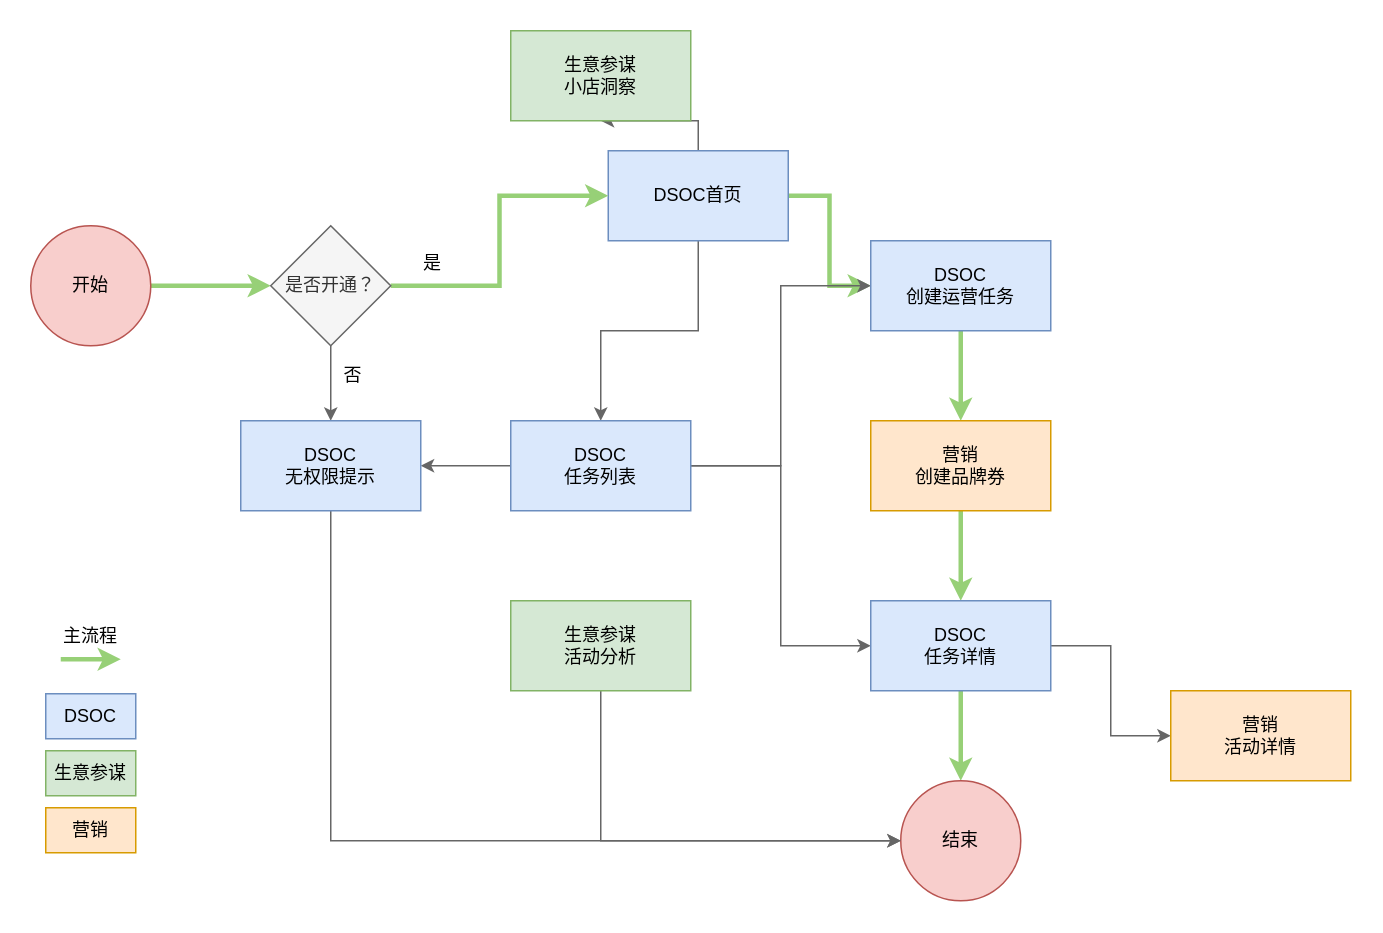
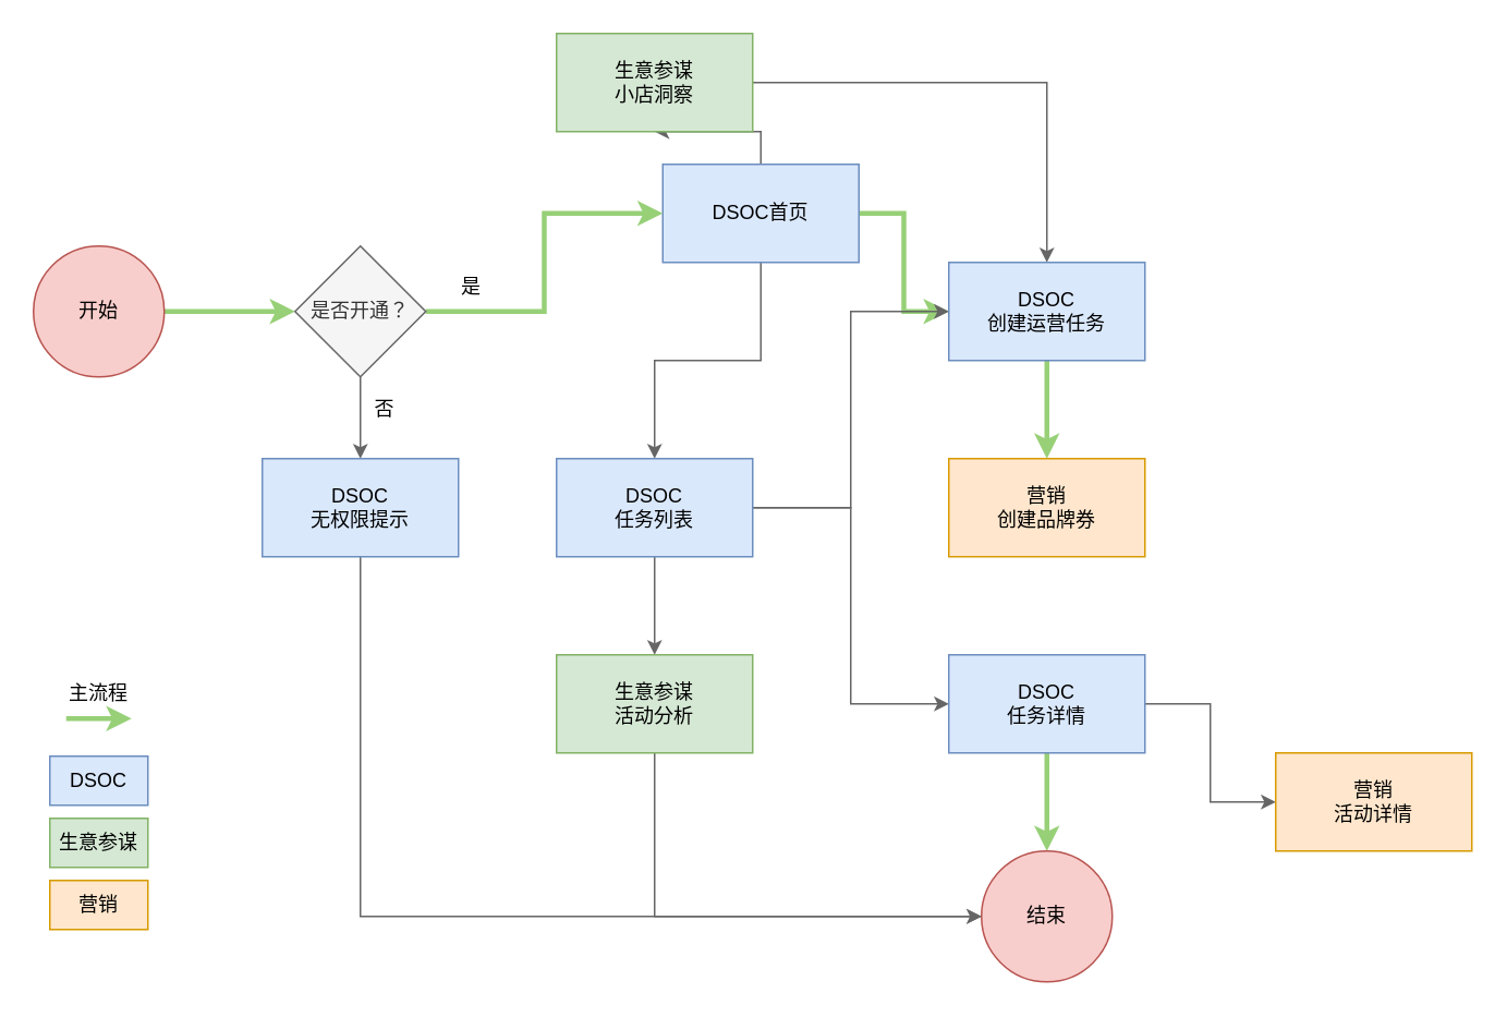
  <mxCell id="0" />
  <mxCell id="1" parent="0" />
  <mxCell id="2" value="" style="edgeStyle=orthogonalEdgeStyle;rounded=0;orthogonalLoop=1;jettySize=auto;html=1;strokeWidth=3;strokeColor=#97D077;" parent="1" source="3" edge="1"><mxGeometry relative="1" as="geometry"><mxPoint x="180" y="190" as="targetPoint" /></mxGeometry></mxCell>
  <mxCell id="3" value="开始" style="ellipse;whiteSpace=wrap;html=1;aspect=fixed;fillColor=#f8cecc;strokeColor=#b85450;" parent="1" vertex="1"><mxGeometry x="20" y="150" width="80" height="80" as="geometry" /></mxCell>
  <mxCell id="4" value="" style="edgeStyle=orthogonalEdgeStyle;rounded=0;orthogonalLoop=1;jettySize=auto;html=1;strokeColor=#97D077;strokeWidth=3;" parent="1" source="7" target="15" edge="1"><mxGeometry relative="1" as="geometry" /></mxCell>
  <mxCell id="5" value="" style="edgeStyle=orthogonalEdgeStyle;rounded=0;orthogonalLoop=1;jettySize=auto;html=1;strokeColor=#666666;" parent="1" source="7" target="13" edge="1"><mxGeometry relative="1" as="geometry" /></mxCell>
  <mxCell id="6" value="" style="edgeStyle=orthogonalEdgeStyle;rounded=0;orthogonalLoop=1;jettySize=auto;html=1;strokeColor=#666666;" parent="1" source="7" target="11" edge="1"><mxGeometry relative="1" as="geometry" /></mxCell>
  <mxCell id="7" value="DSOC首页" style="rounded=0;whiteSpace=wrap;html=1;fillColor=#dae8fc;strokeColor=#6c8ebf;" parent="1" vertex="1"><mxGeometry x="405" y="100" width="120" height="60" as="geometry" /></mxCell>
  <mxCell id="8" value="" style="edgeStyle=orthogonalEdgeStyle;rounded=0;orthogonalLoop=1;jettySize=auto;html=1;entryX=0;entryY=0.5;entryDx=0;entryDy=0;strokeColor=#666666;" parent="1" source="11" target="15" edge="1"><mxGeometry relative="1" as="geometry" /></mxCell>
  <mxCell id="9" value="" style="edgeStyle=orthogonalEdgeStyle;rounded=0;orthogonalLoop=1;jettySize=auto;html=1;entryX=0;entryY=0.5;entryDx=0;entryDy=0;strokeColor=#666666;" parent="1" source="11" target="20" edge="1"><mxGeometry relative="1" as="geometry"><mxPoint x="400" y="420" as="targetPoint" /></mxGeometry></mxCell>
- <mxCell id="10" value="" style="edgeStyle=orthogonalEdgeStyle;rounded=0;orthogonalLoop=1;jettySize=auto;html=1;strokeColor=#666666;strokeWidth=1;" edge="1" parent="1" source="11" target="27"><mxGeometry relative="1" as="geometry" /></mxCell>
+ <mxCell id="10" value="" style="edgeStyle=orthogonalEdgeStyle;rounded=0;orthogonalLoop=1;jettySize=auto;html=1;strokeColor=#666666;strokeWidth=1;" edge="1" parent="1" source="11" target="33"><mxGeometry relative="1" as="geometry" /></mxCell>
  <mxCell id="11" value="DSOC&lt;br&gt;任务列表" style="rounded=0;whiteSpace=wrap;html=1;fillColor=#dae8fc;strokeColor=#6c8ebf;" parent="1" vertex="1"><mxGeometry x="340" y="280" width="120" height="60" as="geometry" /></mxCell>
+ <mxCell id="12" value="" style="edgeStyle=orthogonalEdgeStyle;rounded=0;orthogonalLoop=1;jettySize=auto;html=1;entryX=0.5;entryY=0;entryDx=0;entryDy=0;strokeColor=#666666;" parent="1" source="13" target="15" edge="1"><mxGeometry relative="1" as="geometry"><mxPoint x="540" y="50" as="targetPoint" /></mxGeometry></mxCell>
  <mxCell id="13" value="生意参谋&lt;br&gt;小店洞察" style="rounded=0;whiteSpace=wrap;html=1;fillColor=#d5e8d4;strokeColor=#82b366;" parent="1" vertex="1"><mxGeometry x="340" y="20" width="120" height="60" as="geometry" /></mxCell>
  <mxCell id="14" value="" style="edgeStyle=orthogonalEdgeStyle;rounded=0;orthogonalLoop=1;jettySize=auto;html=1;strokeColor=#97D077;strokeWidth=3;" parent="1" source="15" target="17" edge="1"><mxGeometry relative="1" as="geometry" /></mxCell>
  <mxCell id="15" value="DSOC&lt;br&gt;创建运营任务" style="rounded=0;whiteSpace=wrap;html=1;fillColor=#dae8fc;strokeColor=#6c8ebf;" parent="1" vertex="1"><mxGeometry x="580" y="160" width="120" height="60" as="geometry" /></mxCell>
- <mxCell id="16" value="" style="edgeStyle=orthogonalEdgeStyle;rounded=0;orthogonalLoop=1;jettySize=auto;html=1;strokeColor=#97D077;strokeWidth=3;" parent="1" source="17" target="20" edge="1"><mxGeometry relative="1" as="geometry" /></mxCell>
  <mxCell id="17" value="营销&lt;br&gt;创建品牌券" style="rounded=0;whiteSpace=wrap;html=1;fillColor=#ffe6cc;strokeColor=#d79b00;" parent="1" vertex="1"><mxGeometry x="580" y="280" width="120" height="60" as="geometry" /></mxCell>
  <mxCell id="18" value="" style="edgeStyle=orthogonalEdgeStyle;rounded=0;orthogonalLoop=1;jettySize=auto;html=1;strokeColor=#97D077;strokeWidth=3;" parent="1" source="20" target="25" edge="1"><mxGeometry relative="1" as="geometry" /></mxCell>
  <mxCell id="19" value="" style="edgeStyle=orthogonalEdgeStyle;rounded=0;orthogonalLoop=1;jettySize=auto;html=1;strokeColor=#666666;strokeWidth=1;" edge="1" parent="1" source="20" target="21"><mxGeometry relative="1" as="geometry" /></mxCell>
  <mxCell id="20" value="DSOC&lt;br&gt;任务详情" style="rounded=0;whiteSpace=wrap;html=1;fillColor=#dae8fc;strokeColor=#6c8ebf;" parent="1" vertex="1"><mxGeometry x="580" y="400" width="120" height="60" as="geometry" /></mxCell>
  <mxCell id="21" value="营销&lt;br&gt;活动详情" style="rounded=0;whiteSpace=wrap;html=1;fillColor=#ffe6cc;strokeColor=#d79b00;" vertex="1" parent="1"><mxGeometry x="780" y="460" width="120" height="60" as="geometry" /></mxCell>
  <mxCell id="22" value="" style="edgeStyle=orthogonalEdgeStyle;rounded=0;orthogonalLoop=1;jettySize=auto;html=1;strokeColor=#97D077;strokeWidth=3;" parent="1" source="24" target="7" edge="1"><mxGeometry relative="1" as="geometry" /></mxCell>
  <mxCell id="23" value="" style="edgeStyle=orthogonalEdgeStyle;rounded=0;orthogonalLoop=1;jettySize=auto;html=1;strokeColor=#666666;" parent="1" source="24" edge="1"><mxGeometry relative="1" as="geometry"><mxPoint x="220" y="280" as="targetPoint" /></mxGeometry></mxCell>
  <mxCell id="24" value="是否开通？" style="rhombus;whiteSpace=wrap;html=1;fillColor=#f5f5f5;strokeColor=#666666;fontColor=#333333;" parent="1" vertex="1"><mxGeometry x="180" y="150" width="80" height="80" as="geometry" /></mxCell>
  <mxCell id="25" value="结束" style="ellipse;whiteSpace=wrap;html=1;aspect=fixed;fillColor=#f8cecc;strokeColor=#b85450;" parent="1" vertex="1"><mxGeometry x="600" y="520" width="80" height="80" as="geometry" /></mxCell>
  <mxCell id="26" value="" style="edgeStyle=orthogonalEdgeStyle;rounded=0;orthogonalLoop=1;jettySize=auto;html=1;entryX=0;entryY=0.5;entryDx=0;entryDy=0;strokeColor=#666666;" parent="1" source="27" target="25" edge="1"><mxGeometry relative="1" as="geometry"><mxPoint x="220" y="420" as="targetPoint" /><Array as="points"><mxPoint x="220" y="560" /></Array></mxGeometry></mxCell>
  <mxCell id="27" value="DSOC&lt;br&gt;无权限提示" style="rounded=0;whiteSpace=wrap;html=1;fillColor=#dae8fc;strokeColor=#6c8ebf;" parent="1" vertex="1"><mxGeometry x="160" y="280" width="120" height="60" as="geometry" /></mxCell>
  <mxCell id="28" value="否" style="text;html=1;strokeColor=none;fillColor=none;align=left;verticalAlign=middle;whiteSpace=wrap;rounded=0;" vertex="1" parent="1"><mxGeometry x="227" y="240" width="40" height="20" as="geometry" /></mxCell>
  <mxCell id="29" value="是" style="text;html=1;strokeColor=none;fillColor=none;align=left;verticalAlign=middle;whiteSpace=wrap;rounded=0;" vertex="1" parent="1"><mxGeometry x="280" y="165" width="40" height="20" as="geometry" /></mxCell>
  <mxCell id="30" value="" style="endArrow=classic;html=1;strokeColor=#97D077;strokeWidth=3;" edge="1" parent="1"><mxGeometry width="50" height="50" relative="1" as="geometry"><mxPoint x="40" y="439" as="sourcePoint" /><mxPoint x="80" y="439" as="targetPoint" /></mxGeometry></mxCell>
  <mxCell id="31" value="主流程" style="text;html=1;strokeColor=none;fillColor=none;align=center;verticalAlign=middle;whiteSpace=wrap;rounded=0;" vertex="1" parent="1"><mxGeometry x="40" y="414" width="40" height="20" as="geometry" /></mxCell>
  <mxCell id="32" value="" style="edgeStyle=orthogonalEdgeStyle;rounded=0;orthogonalLoop=1;jettySize=auto;html=1;strokeColor=#666666;strokeWidth=1;entryX=0;entryY=0.5;entryDx=0;entryDy=0;" edge="1" parent="1" source="33" target="25"><mxGeometry relative="1" as="geometry"><mxPoint x="400" y="560" as="targetPoint" /><Array as="points"><mxPoint x="400" y="560" /></Array></mxGeometry></mxCell>
  <mxCell id="33" value="生意参谋&lt;br&gt;活动分析" style="rounded=0;whiteSpace=wrap;html=1;fillColor=#d5e8d4;strokeColor=#82b366;" vertex="1" parent="1"><mxGeometry x="340" y="400" width="120" height="60" as="geometry" /></mxCell>
  <mxCell id="34" value="DSOC" style="rounded=0;whiteSpace=wrap;html=1;align=center;fillColor=#dae8fc;strokeColor=#6c8ebf;" vertex="1" parent="1"><mxGeometry x="30" y="462" width="60" height="30" as="geometry" /></mxCell>
  <mxCell id="35" value="生意参谋" style="rounded=0;whiteSpace=wrap;html=1;align=center;fillColor=#d5e8d4;strokeColor=#82b366;" vertex="1" parent="1"><mxGeometry x="30" y="500" width="60" height="30" as="geometry" /></mxCell>
  <mxCell id="36" value="营销" style="rounded=0;whiteSpace=wrap;html=1;align=center;fillColor=#ffe6cc;strokeColor=#d79b00;" vertex="1" parent="1"><mxGeometry x="30" y="538" width="60" height="30" as="geometry" /></mxCell>
